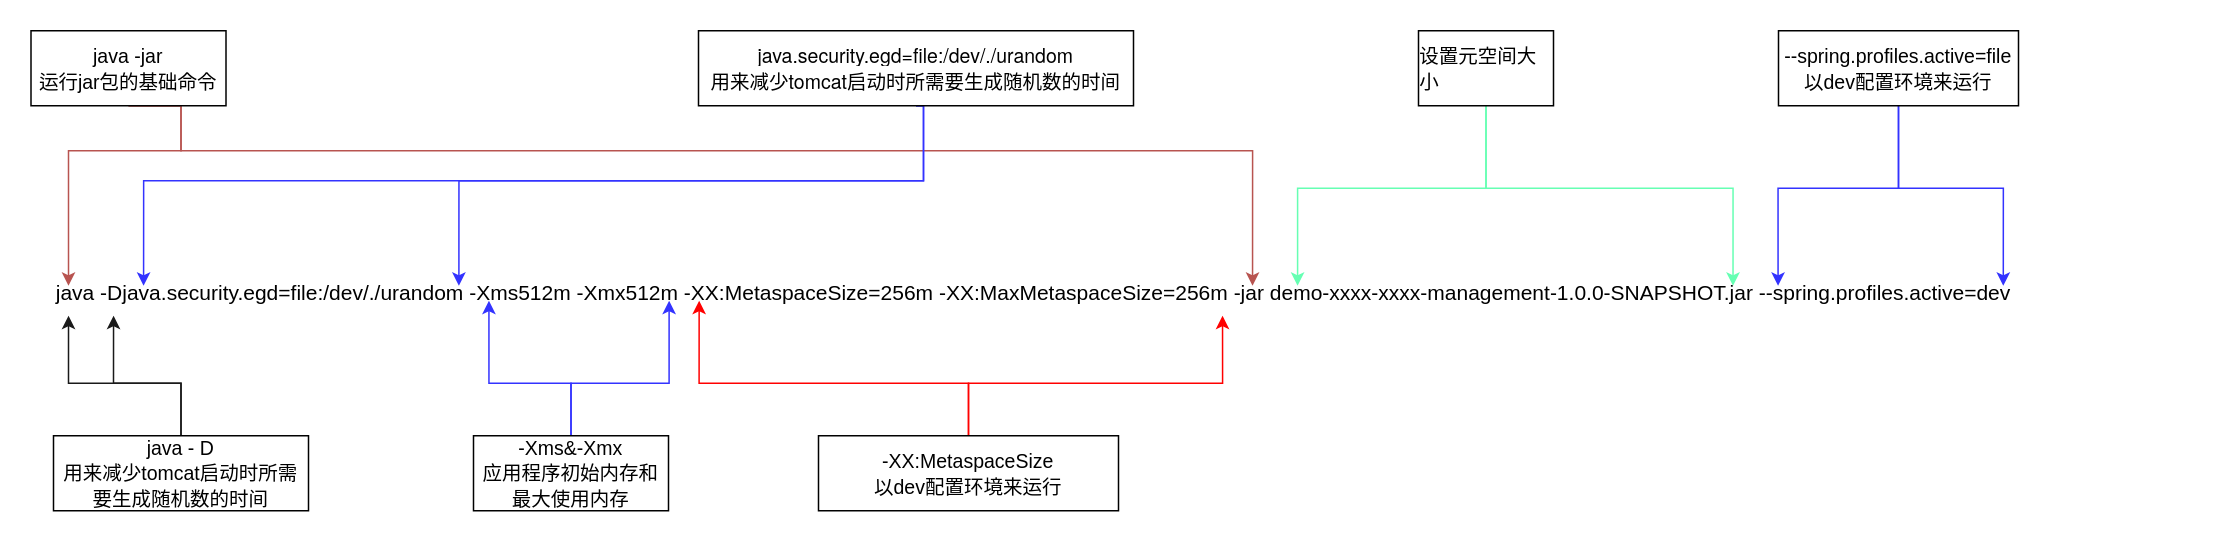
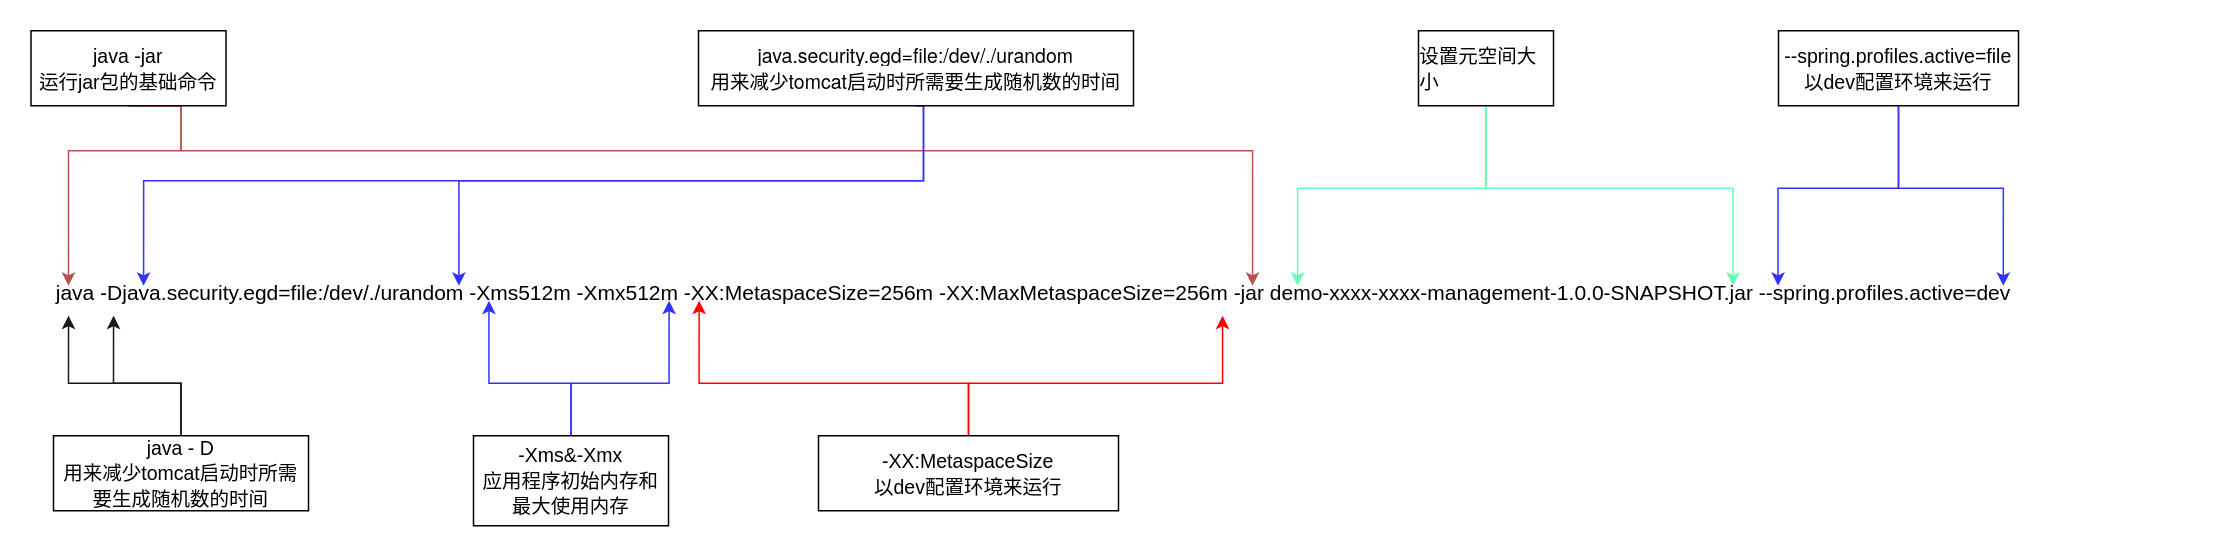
  <mxCell id="0" />
  <mxCell id="1" parent="0" />
  <mxCell id="2" value="&lt;font style=&quot;font-size: 14px&quot;&gt;java -Djava.security.egd=file:/dev/./urandom -Xms512m -Xmx512m -XX:MetaspaceSize=256m -XX:MaxMetaspaceSize=256m -jar demo-xxxx-xxxx-management-1.0.0-SNAPSHOT.jar --spring.profiles.active=dev&lt;/font&gt;" style="text;whiteSpace=wrap;html=1;" vertex="1" parent="1"><mxGeometry x="35" y="180" width="1430" height="40" as="geometry" /></mxCell>
  <mxCell id="3" style="edgeStyle=orthogonalEdgeStyle;rounded=0;orthogonalLoop=1;jettySize=auto;html=1;exitX=0.5;exitY=1;exitDx=0;exitDy=0;fontSize=14;entryX=0.007;entryY=0.25;entryDx=0;entryDy=0;entryPerimeter=0;strokeColor=#b85450;fillColor=#f8cecc;" edge="1" parent="1" source="5" target="2"><mxGeometry relative="1" as="geometry"><mxPoint x="55" y="140" as="targetPoint" /><Array as="points"><mxPoint x="120" y="100" /><mxPoint x="45" y="100" /></Array></mxGeometry></mxCell>
  <mxCell id="4" style="edgeStyle=orthogonalEdgeStyle;rounded=0;orthogonalLoop=1;jettySize=auto;html=1;exitX=0.5;exitY=1;exitDx=0;exitDy=0;entryX=0.559;entryY=0.25;entryDx=0;entryDy=0;entryPerimeter=0;fontSize=14;strokeColor=#b85450;fillColor=#f8cecc;" edge="1" parent="1" source="5" target="2"><mxGeometry relative="1" as="geometry"><Array as="points"><mxPoint x="120" y="100" /><mxPoint x="834" y="100" /></Array></mxGeometry></mxCell>
  <mxCell id="5" value="&lt;font style=&quot;font-size: 13px&quot;&gt;java -jar&lt;br&gt;运行jar包的基础命令&lt;/font&gt;" style="rounded=0;whiteSpace=wrap;html=1;fontSize=14;" vertex="1" parent="1"><mxGeometry x="20" y="20" width="130" height="50" as="geometry" /></mxCell>
  <mxCell id="6" style="edgeStyle=orthogonalEdgeStyle;rounded=0;orthogonalLoop=1;jettySize=auto;html=1;exitX=0.5;exitY=0;exitDx=0;exitDy=0;entryX=0.007;entryY=0.75;entryDx=0;entryDy=0;entryPerimeter=0;fontSize=13;fontColor=#000000;strokeColor=#1A1A1A;" edge="1" parent="1" source="8" target="2"><mxGeometry relative="1" as="geometry" /></mxCell>
  <mxCell id="7" style="edgeStyle=orthogonalEdgeStyle;rounded=0;orthogonalLoop=1;jettySize=auto;html=1;exitX=0.5;exitY=0;exitDx=0;exitDy=0;entryX=0.028;entryY=0.75;entryDx=0;entryDy=0;entryPerimeter=0;fontSize=13;fontColor=#000000;strokeColor=#1A1A1A;" edge="1" parent="1" source="8" target="2"><mxGeometry relative="1" as="geometry" /></mxCell>
  <mxCell id="8" value="&lt;font style=&quot;font-size: 13px&quot;&gt;java - D&lt;br&gt;&lt;span style=&quot;background-color: rgb(255 , 255 , 255)&quot;&gt;用来减少tomcat启动时所需要生成随机数的时间&lt;/span&gt;&lt;/font&gt;" style="rounded=0;whiteSpace=wrap;html=1;fontSize=14;" vertex="1" parent="1"><mxGeometry x="35" y="290" width="170" height="50" as="geometry" /></mxCell>
  <mxCell id="9" style="edgeStyle=orthogonalEdgeStyle;rounded=0;orthogonalLoop=1;jettySize=auto;html=1;exitX=0.5;exitY=1;exitDx=0;exitDy=0;entryX=0.042;entryY=0.25;entryDx=0;entryDy=0;entryPerimeter=0;fontSize=13;strokeColor=#3333FF;" edge="1" parent="1" source="11" target="2"><mxGeometry relative="1" as="geometry"><Array as="points"><mxPoint x="615" y="120" /><mxPoint x="95" y="120" /></Array></mxGeometry></mxCell>
  <mxCell id="10" style="edgeStyle=orthogonalEdgeStyle;rounded=0;orthogonalLoop=1;jettySize=auto;html=1;exitX=0.5;exitY=1;exitDx=0;exitDy=0;entryX=0.189;entryY=0.25;entryDx=0;entryDy=0;entryPerimeter=0;fontSize=13;strokeColor=#3333FF;" edge="1" parent="1" source="11" target="2"><mxGeometry relative="1" as="geometry"><Array as="points"><mxPoint x="615" y="120" /><mxPoint x="305" y="120" /></Array></mxGeometry></mxCell>
  <mxCell id="11" value="&lt;span style=&quot;font-family: &amp;#34;pingfang sc&amp;#34; , &amp;#34;microsoft yahei&amp;#34; , &amp;#34;helvetica neue&amp;#34; , &amp;#34;helvetica&amp;#34; , &amp;#34;arial&amp;#34; , sans-serif ; background-color: rgb(255 , 255 , 255)&quot;&gt;java.security.egd=file:/dev/./urandom&lt;br&gt;用来减少tomcat启动时所需要生成随机数的时间&lt;br&gt;&lt;/span&gt;" style="rounded=0;whiteSpace=wrap;html=1;fontSize=13;" vertex="1" parent="1"><mxGeometry x="465" y="20" width="290" height="50" as="geometry" /></mxCell>
  <mxCell id="12" style="edgeStyle=orthogonalEdgeStyle;rounded=0;orthogonalLoop=1;jettySize=auto;html=1;exitX=0.5;exitY=1;exitDx=0;exitDy=0;entryX=0.804;entryY=0.25;entryDx=0;entryDy=0;entryPerimeter=0;fontSize=13;strokeColor=#3333FF;" edge="1" parent="1" source="14" target="2"><mxGeometry relative="1" as="geometry" /></mxCell>
  <mxCell id="13" style="edgeStyle=orthogonalEdgeStyle;rounded=0;orthogonalLoop=1;jettySize=auto;html=1;exitX=0.5;exitY=1;exitDx=0;exitDy=0;entryX=0.909;entryY=0.25;entryDx=0;entryDy=0;entryPerimeter=0;fontSize=13;strokeColor=#3333FF;" edge="1" parent="1" source="14" target="2"><mxGeometry relative="1" as="geometry" /></mxCell>
  <mxCell id="14" value="&lt;font style=&quot;font-size: 13px&quot;&gt;&lt;span style=&quot;text-align: left&quot;&gt;&lt;font style=&quot;font-size: 13px&quot;&gt;--spring.profiles.active=file&lt;br&gt;&lt;/font&gt;&lt;/span&gt;以dev配置环境来运行&lt;br&gt;&lt;/font&gt;" style="rounded=0;whiteSpace=wrap;html=1;fontSize=14;" vertex="1" parent="1"><mxGeometry x="1185" y="20" width="160" height="50" as="geometry" /></mxCell>
  <mxCell id="15" style="edgeStyle=orthogonalEdgeStyle;rounded=0;orthogonalLoop=1;jettySize=auto;html=1;exitX=0.5;exitY=1;exitDx=0;exitDy=0;entryX=0.58;entryY=0.25;entryDx=0;entryDy=0;entryPerimeter=0;fontSize=13;strokeColor=#66FFB3;" edge="1" parent="1" source="17" target="2"><mxGeometry relative="1" as="geometry" /></mxCell>
  <mxCell id="16" style="edgeStyle=orthogonalEdgeStyle;rounded=0;orthogonalLoop=1;jettySize=auto;html=1;exitX=0.5;exitY=1;exitDx=0;exitDy=0;entryX=0.783;entryY=0.25;entryDx=0;entryDy=0;entryPerimeter=0;fontSize=13;strokeColor=#66FFB3;" edge="1" parent="1" source="17" target="2"><mxGeometry relative="1" as="geometry" /></mxCell>
  <mxCell id="17" value="&lt;div style=&quot;text-align: left&quot;&gt;&lt;span style=&quot;font-size: 13px&quot;&gt;设置元空间大小&lt;/span&gt;&lt;/div&gt;" style="rounded=0;whiteSpace=wrap;html=1;fontSize=14;" vertex="1" parent="1"><mxGeometry x="945" y="20" width="90" height="50" as="geometry" /></mxCell>
  <mxCell id="18" style="edgeStyle=orthogonalEdgeStyle;rounded=0;orthogonalLoop=1;jettySize=auto;html=1;exitX=0.5;exitY=0;exitDx=0;exitDy=0;entryX=0.203;entryY=0.5;entryDx=0;entryDy=0;entryPerimeter=0;fontSize=13;strokeColor=#3333FF;" edge="1" parent="1" source="20" target="2"><mxGeometry relative="1" as="geometry" /></mxCell>
  <mxCell id="19" style="edgeStyle=orthogonalEdgeStyle;rounded=0;orthogonalLoop=1;jettySize=auto;html=1;exitX=0.5;exitY=0;exitDx=0;exitDy=0;entryX=0.287;entryY=0.5;entryDx=0;entryDy=0;entryPerimeter=0;fontSize=13;strokeColor=#3333FF;" edge="1" parent="1" source="20" target="2"><mxGeometry relative="1" as="geometry" /></mxCell>
- <mxCell id="20" value="&lt;font style=&quot;font-size: 13px&quot;&gt;-Xms&amp;amp;-Xmx&lt;br&gt;应用程序初始内存和最大使用内存&lt;/font&gt;" style="rounded=0;whiteSpace=wrap;html=1;fontSize=14;" vertex="1" parent="1"><mxGeometry x="315" y="290" width="130" height="50" as="geometry" /></mxCell>
+ <mxCell id="20" value="&lt;font style=&quot;font-size: 13px&quot;&gt;-Xms&amp;amp;-Xmx&lt;br&gt;应用程序初始内存和最大使用内存&lt;/font&gt;" style="rounded=0;whiteSpace=wrap;html=1;fontSize=14;" vertex="1" parent="1"><mxGeometry x="315" y="290" width="130" height="60" as="geometry" /></mxCell>
  <mxCell id="21" style="edgeStyle=orthogonalEdgeStyle;rounded=0;orthogonalLoop=1;jettySize=auto;html=1;exitX=0.5;exitY=0;exitDx=0;exitDy=0;entryX=0.545;entryY=0.75;entryDx=0;entryDy=0;entryPerimeter=0;fontSize=13;fontColor=#000000;strokeColor=#FF0000;" edge="1" parent="1" source="23" target="2"><mxGeometry relative="1" as="geometry" /></mxCell>
  <mxCell id="22" style="edgeStyle=orthogonalEdgeStyle;rounded=0;orthogonalLoop=1;jettySize=auto;html=1;exitX=0.5;exitY=0;exitDx=0;exitDy=0;entryX=0.301;entryY=0.5;entryDx=0;entryDy=0;entryPerimeter=0;fontSize=13;fontColor=#000000;strokeColor=#FF0000;" edge="1" parent="1" source="23" target="2"><mxGeometry relative="1" as="geometry" /></mxCell>
  <mxCell id="23" value="&lt;font style=&quot;font-size: 13px&quot;&gt;&lt;span style=&quot;text-align: left&quot;&gt;-XX:MetaspaceSize&lt;/span&gt;&lt;br&gt;以dev配置环境来运行&lt;/font&gt;" style="rounded=0;whiteSpace=wrap;html=1;fontSize=14;" vertex="1" parent="1"><mxGeometry x="545" y="290" width="200" height="50" as="geometry" /></mxCell>
